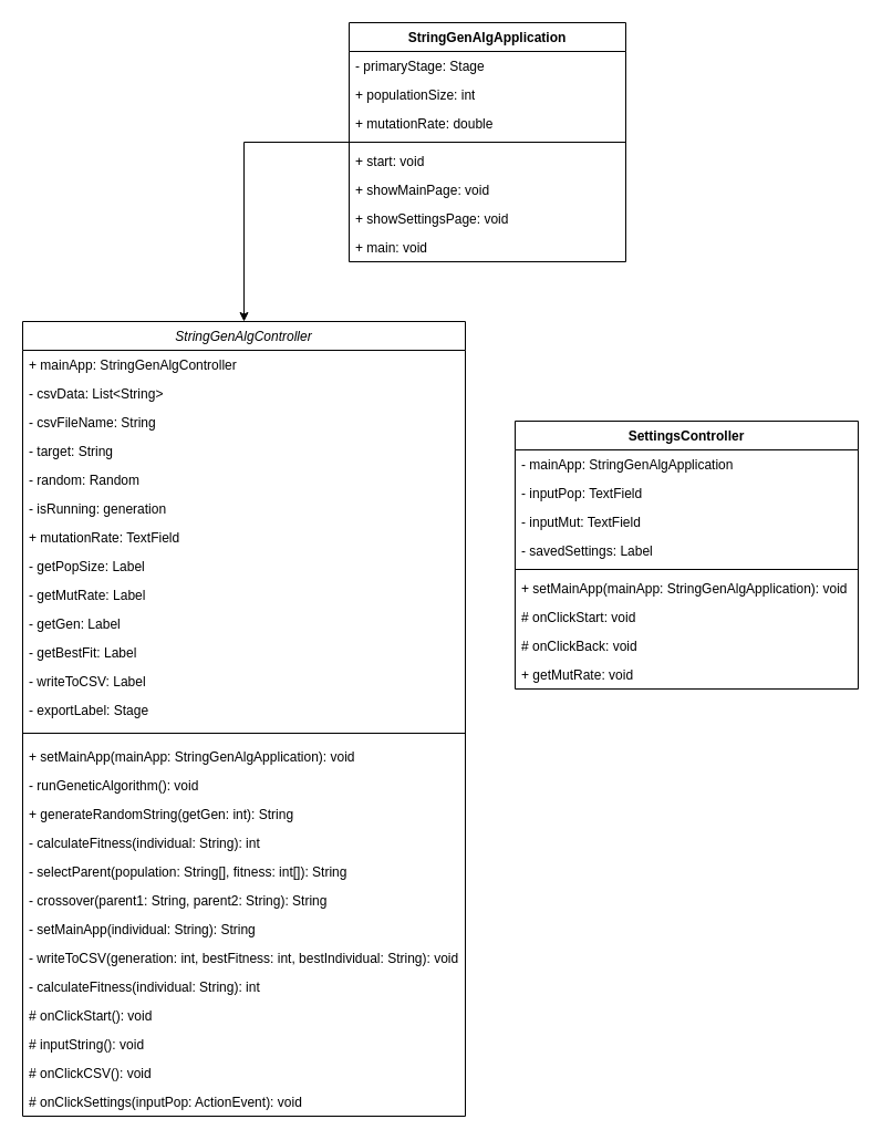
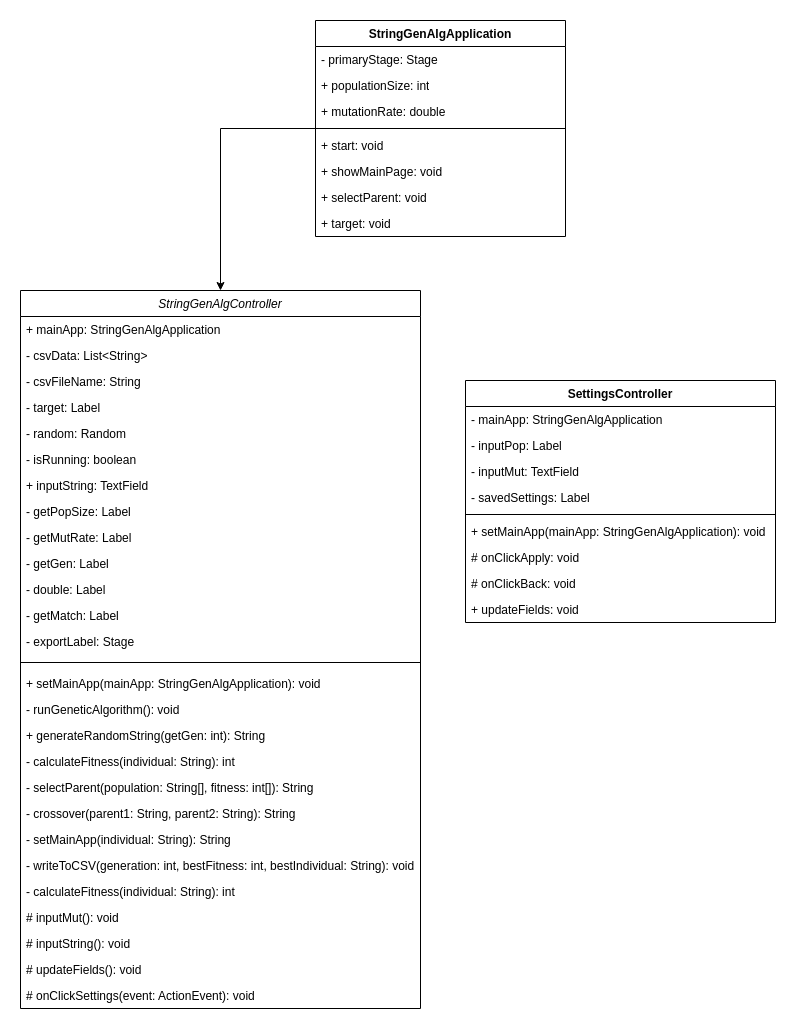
  <mxCell id="0" />
  <mxCell id="1" parent="0" />
  <mxCell id="2" value="StringGenAlgController" style="swimlane;fontStyle=2;align=center;verticalAlign=top;childLayout=stackLayout;horizontal=1;startSize=26;horizontalStack=0;resizeParent=1;resizeLast=0;collapsible=1;marginBottom=0;rounded=0;shadow=0;strokeWidth=1;" parent="1" vertex="1"><mxGeometry x="20" y="290" width="400" height="718" as="geometry"><mxRectangle x="190" y="70" width="160" height="26" as="alternateBounds" /></mxGeometry></mxCell>
- <mxCell id="3" value="+ mainApp: StringGenAlgController" style="text;align=left;verticalAlign=top;spacingLeft=4;spacingRight=4;overflow=hidden;rotatable=0;points=[[0,0.5],[1,0.5]];portConstraint=eastwest;" parent="2" vertex="1"><mxGeometry y="26" width="400" height="26" as="geometry" /></mxCell>
+ <mxCell id="3" value="+ mainApp: StringGenAlgApplication" style="text;align=left;verticalAlign=top;spacingLeft=4;spacingRight=4;overflow=hidden;rotatable=0;points=[[0,0.5],[1,0.5]];portConstraint=eastwest;" parent="2" vertex="1"><mxGeometry y="26" width="400" height="26" as="geometry" /></mxCell>
  <mxCell id="4" value="- csvData: List&lt;String&gt;" style="text;align=left;verticalAlign=top;spacingLeft=4;spacingRight=4;overflow=hidden;rotatable=0;points=[[0,0.5],[1,0.5]];portConstraint=eastwest;rounded=0;shadow=0;html=0;" parent="2" vertex="1"><mxGeometry y="52" width="400" height="26" as="geometry" /></mxCell>
  <mxCell id="5" value="- csvFileName: String" style="text;align=left;verticalAlign=top;spacingLeft=4;spacingRight=4;overflow=hidden;rotatable=0;points=[[0,0.5],[1,0.5]];portConstraint=eastwest;rounded=0;shadow=0;html=0;" parent="2" vertex="1"><mxGeometry y="78" width="400" height="26" as="geometry" /></mxCell>
- <mxCell id="6" value="- target: String" style="text;align=left;verticalAlign=top;spacingLeft=4;spacingRight=4;overflow=hidden;rotatable=0;points=[[0,0.5],[1,0.5]];portConstraint=eastwest;rounded=0;shadow=0;html=0;" vertex="1" parent="2"><mxGeometry y="104" width="400" height="26" as="geometry" /></mxCell>
+ <mxCell id="6" value="- target: Label" style="text;align=left;verticalAlign=top;spacingLeft=4;spacingRight=4;overflow=hidden;rotatable=0;points=[[0,0.5],[1,0.5]];portConstraint=eastwest;rounded=0;shadow=0;html=0;" vertex="1" parent="2"><mxGeometry y="104" width="400" height="26" as="geometry" /></mxCell>
  <mxCell id="7" value="- random: Random" style="text;align=left;verticalAlign=top;spacingLeft=4;spacingRight=4;overflow=hidden;rotatable=0;points=[[0,0.5],[1,0.5]];portConstraint=eastwest;rounded=0;shadow=0;html=0;" vertex="1" parent="2"><mxGeometry y="130" width="400" height="26" as="geometry" /></mxCell>
- <mxCell id="8" value="- isRunning: generation" style="text;align=left;verticalAlign=top;spacingLeft=4;spacingRight=4;overflow=hidden;rotatable=0;points=[[0,0.5],[1,0.5]];portConstraint=eastwest;rounded=0;shadow=0;html=0;" vertex="1" parent="2"><mxGeometry y="156" width="400" height="26" as="geometry" /></mxCell>
- <mxCell id="9" value="+ mutationRate: TextField" style="text;align=left;verticalAlign=top;spacingLeft=4;spacingRight=4;overflow=hidden;rotatable=0;points=[[0,0.5],[1,0.5]];portConstraint=eastwest;rounded=0;shadow=0;html=0;" vertex="1" parent="2"><mxGeometry y="182" width="400" height="26" as="geometry" /></mxCell>
+ <mxCell id="8" value="- isRunning: boolean" style="text;align=left;verticalAlign=top;spacingLeft=4;spacingRight=4;overflow=hidden;rotatable=0;points=[[0,0.5],[1,0.5]];portConstraint=eastwest;rounded=0;shadow=0;html=0;" vertex="1" parent="2"><mxGeometry y="156" width="400" height="26" as="geometry" /></mxCell>
+ <mxCell id="9" value="+ inputString: TextField" style="text;align=left;verticalAlign=top;spacingLeft=4;spacingRight=4;overflow=hidden;rotatable=0;points=[[0,0.5],[1,0.5]];portConstraint=eastwest;rounded=0;shadow=0;html=0;" vertex="1" parent="2"><mxGeometry y="182" width="400" height="26" as="geometry" /></mxCell>
  <mxCell id="10" value="- getPopSize: Label" style="text;align=left;verticalAlign=top;spacingLeft=4;spacingRight=4;overflow=hidden;rotatable=0;points=[[0,0.5],[1,0.5]];portConstraint=eastwest;rounded=0;shadow=0;html=0;" vertex="1" parent="2"><mxGeometry y="208" width="400" height="26" as="geometry" /></mxCell>
  <mxCell id="11" value="- getMutRate: Label" style="text;align=left;verticalAlign=top;spacingLeft=4;spacingRight=4;overflow=hidden;rotatable=0;points=[[0,0.5],[1,0.5]];portConstraint=eastwest;rounded=0;shadow=0;html=0;" vertex="1" parent="2"><mxGeometry y="234" width="400" height="26" as="geometry" /></mxCell>
  <mxCell id="12" value="- getGen: Label" style="text;align=left;verticalAlign=top;spacingLeft=4;spacingRight=4;overflow=hidden;rotatable=0;points=[[0,0.5],[1,0.5]];portConstraint=eastwest;rounded=0;shadow=0;html=0;" vertex="1" parent="2"><mxGeometry y="260" width="400" height="26" as="geometry" /></mxCell>
- <mxCell id="13" value="- getBestFit: Label" style="text;align=left;verticalAlign=top;spacingLeft=4;spacingRight=4;overflow=hidden;rotatable=0;points=[[0,0.5],[1,0.5]];portConstraint=eastwest;rounded=0;shadow=0;html=0;" vertex="1" parent="2"><mxGeometry y="286" width="400" height="26" as="geometry" /></mxCell>
- <mxCell id="14" value="- writeToCSV: Label" style="text;align=left;verticalAlign=top;spacingLeft=4;spacingRight=4;overflow=hidden;rotatable=0;points=[[0,0.5],[1,0.5]];portConstraint=eastwest;rounded=0;shadow=0;html=0;" vertex="1" parent="2"><mxGeometry y="312" width="400" height="26" as="geometry" /></mxCell>
+ <mxCell id="13" value="- double: Label" style="text;align=left;verticalAlign=top;spacingLeft=4;spacingRight=4;overflow=hidden;rotatable=0;points=[[0,0.5],[1,0.5]];portConstraint=eastwest;rounded=0;shadow=0;html=0;" vertex="1" parent="2"><mxGeometry y="286" width="400" height="26" as="geometry" /></mxCell>
+ <mxCell id="14" value="- getMatch: Label" style="text;align=left;verticalAlign=top;spacingLeft=4;spacingRight=4;overflow=hidden;rotatable=0;points=[[0,0.5],[1,0.5]];portConstraint=eastwest;rounded=0;shadow=0;html=0;" vertex="1" parent="2"><mxGeometry y="312" width="400" height="26" as="geometry" /></mxCell>
  <mxCell id="15" value="- exportLabel: Stage" style="text;align=left;verticalAlign=top;spacingLeft=4;spacingRight=4;overflow=hidden;rotatable=0;points=[[0,0.5],[1,0.5]];portConstraint=eastwest;rounded=0;shadow=0;html=0;" vertex="1" parent="2"><mxGeometry y="338" width="400" height="26" as="geometry" /></mxCell>
  <mxCell id="16" value="" style="line;html=1;strokeWidth=1;align=left;verticalAlign=middle;spacingTop=-1;spacingLeft=3;spacingRight=3;rotatable=0;labelPosition=right;points=[];portConstraint=eastwest;" parent="2" vertex="1"><mxGeometry y="364" width="400" height="16" as="geometry" /></mxCell>
  <mxCell id="17" value="+ setMainApp(mainApp: StringGenAlgApplication): void" style="text;align=left;verticalAlign=top;spacingLeft=4;spacingRight=4;overflow=hidden;rotatable=0;points=[[0,0.5],[1,0.5]];portConstraint=eastwest;" parent="2" vertex="1"><mxGeometry y="380" width="400" height="26" as="geometry" /></mxCell>
  <mxCell id="18" value="- runGeneticAlgorithm(): void" style="text;align=left;verticalAlign=top;spacingLeft=4;spacingRight=4;overflow=hidden;rotatable=0;points=[[0,0.5],[1,0.5]];portConstraint=eastwest;" vertex="1" parent="2"><mxGeometry y="406" width="400" height="26" as="geometry" /></mxCell>
  <mxCell id="19" value="+ generateRandomString(getGen: int): String" style="text;align=left;verticalAlign=top;spacingLeft=4;spacingRight=4;overflow=hidden;rotatable=0;points=[[0,0.5],[1,0.5]];portConstraint=eastwest;" vertex="1" parent="2"><mxGeometry y="432" width="400" height="26" as="geometry" /></mxCell>
  <mxCell id="20" value="- calculateFitness(individual: String): int&#10;" style="text;align=left;verticalAlign=top;spacingLeft=4;spacingRight=4;overflow=hidden;rotatable=0;points=[[0,0.5],[1,0.5]];portConstraint=eastwest;" vertex="1" parent="2"><mxGeometry y="458" width="400" height="26" as="geometry" /></mxCell>
  <mxCell id="21" value="- selectParent(population: String[], fitness: int[]): String" style="text;align=left;verticalAlign=top;spacingLeft=4;spacingRight=4;overflow=hidden;rotatable=0;points=[[0,0.5],[1,0.5]];portConstraint=eastwest;" vertex="1" parent="2"><mxGeometry y="484" width="400" height="26" as="geometry" /></mxCell>
  <mxCell id="22" value="- crossover(parent1: String, parent2: String): String" style="text;align=left;verticalAlign=top;spacingLeft=4;spacingRight=4;overflow=hidden;rotatable=0;points=[[0,0.5],[1,0.5]];portConstraint=eastwest;" vertex="1" parent="2"><mxGeometry y="510" width="400" height="26" as="geometry" /></mxCell>
  <mxCell id="23" value="- setMainApp(individual: String): String" style="text;align=left;verticalAlign=top;spacingLeft=4;spacingRight=4;overflow=hidden;rotatable=0;points=[[0,0.5],[1,0.5]];portConstraint=eastwest;" vertex="1" parent="2"><mxGeometry y="536" width="400" height="26" as="geometry" /></mxCell>
  <mxCell id="24" value="- writeToCSV(generation: int, bestFitness: int, bestIndividual: String): void" style="text;align=left;verticalAlign=top;spacingLeft=4;spacingRight=4;overflow=hidden;rotatable=0;points=[[0,0.5],[1,0.5]];portConstraint=eastwest;" vertex="1" parent="2"><mxGeometry y="562" width="400" height="26" as="geometry" /></mxCell>
  <mxCell id="25" value="- calculateFitness(individual: String): int&#10;" style="text;align=left;verticalAlign=top;spacingLeft=4;spacingRight=4;overflow=hidden;rotatable=0;points=[[0,0.5],[1,0.5]];portConstraint=eastwest;" vertex="1" parent="2"><mxGeometry y="588" width="400" height="26" as="geometry" /></mxCell>
- <mxCell id="26" value="# onClickStart(): void" style="text;align=left;verticalAlign=top;spacingLeft=4;spacingRight=4;overflow=hidden;rotatable=0;points=[[0,0.5],[1,0.5]];portConstraint=eastwest;" vertex="1" parent="2"><mxGeometry y="614" width="400" height="26" as="geometry" /></mxCell>
+ <mxCell id="26" value="# inputMut(): void" style="text;align=left;verticalAlign=top;spacingLeft=4;spacingRight=4;overflow=hidden;rotatable=0;points=[[0,0.5],[1,0.5]];portConstraint=eastwest;" vertex="1" parent="2"><mxGeometry y="614" width="400" height="26" as="geometry" /></mxCell>
  <mxCell id="27" value="# inputString(): void" style="text;align=left;verticalAlign=top;spacingLeft=4;spacingRight=4;overflow=hidden;rotatable=0;points=[[0,0.5],[1,0.5]];portConstraint=eastwest;" vertex="1" parent="2"><mxGeometry y="640" width="400" height="26" as="geometry" /></mxCell>
- <mxCell id="28" value="# onClickCSV(): void" style="text;align=left;verticalAlign=top;spacingLeft=4;spacingRight=4;overflow=hidden;rotatable=0;points=[[0,0.5],[1,0.5]];portConstraint=eastwest;" vertex="1" parent="2"><mxGeometry y="666" width="400" height="26" as="geometry" /></mxCell>
- <mxCell id="29" value="# onClickSettings(inputPop: ActionEvent): void" style="text;align=left;verticalAlign=top;spacingLeft=4;spacingRight=4;overflow=hidden;rotatable=0;points=[[0,0.5],[1,0.5]];portConstraint=eastwest;" vertex="1" parent="2"><mxGeometry y="692" width="400" height="26" as="geometry" /></mxCell>
+ <mxCell id="28" value="# updateFields(): void" style="text;align=left;verticalAlign=top;spacingLeft=4;spacingRight=4;overflow=hidden;rotatable=0;points=[[0,0.5],[1,0.5]];portConstraint=eastwest;" vertex="1" parent="2"><mxGeometry y="666" width="400" height="26" as="geometry" /></mxCell>
+ <mxCell id="29" value="# onClickSettings(event: ActionEvent): void" style="text;align=left;verticalAlign=top;spacingLeft=4;spacingRight=4;overflow=hidden;rotatable=0;points=[[0,0.5],[1,0.5]];portConstraint=eastwest;" vertex="1" parent="2"><mxGeometry y="692" width="400" height="26" as="geometry" /></mxCell>
  <mxCell id="30" value="SettingsController" style="swimlane;fontStyle=1;align=center;verticalAlign=top;childLayout=stackLayout;horizontal=1;startSize=26;horizontalStack=0;resizeParent=1;resizeParentMax=0;resizeLast=0;collapsible=1;marginBottom=0;whiteSpace=wrap;html=1;" vertex="1" parent="1"><mxGeometry x="465" y="380" width="310" height="242" as="geometry" /></mxCell>
  <mxCell id="31" value="- mainApp: StringGenAlgApplication" style="text;strokeColor=none;fillColor=none;align=left;verticalAlign=top;spacingLeft=4;spacingRight=4;overflow=hidden;rotatable=0;points=[[0,0.5],[1,0.5]];portConstraint=eastwest;whiteSpace=wrap;html=1;" vertex="1" parent="30"><mxGeometry y="26" width="310" height="26" as="geometry" /></mxCell>
- <mxCell id="32" value="- inputPop: TextField" style="text;strokeColor=none;fillColor=none;align=left;verticalAlign=top;spacingLeft=4;spacingRight=4;overflow=hidden;rotatable=0;points=[[0,0.5],[1,0.5]];portConstraint=eastwest;whiteSpace=wrap;html=1;" vertex="1" parent="30"><mxGeometry y="52" width="310" height="26" as="geometry" /></mxCell>
+ <mxCell id="32" value="- inputPop: Label" style="text;strokeColor=none;fillColor=none;align=left;verticalAlign=top;spacingLeft=4;spacingRight=4;overflow=hidden;rotatable=0;points=[[0,0.5],[1,0.5]];portConstraint=eastwest;whiteSpace=wrap;html=1;" vertex="1" parent="30"><mxGeometry y="52" width="310" height="26" as="geometry" /></mxCell>
  <mxCell id="33" value="- inputMut: TextField" style="text;strokeColor=none;fillColor=none;align=left;verticalAlign=top;spacingLeft=4;spacingRight=4;overflow=hidden;rotatable=0;points=[[0,0.5],[1,0.5]];portConstraint=eastwest;whiteSpace=wrap;html=1;" vertex="1" parent="30"><mxGeometry y="78" width="310" height="26" as="geometry" /></mxCell>
  <mxCell id="34" value="- savedSettings: Label" style="text;strokeColor=none;fillColor=none;align=left;verticalAlign=top;spacingLeft=4;spacingRight=4;overflow=hidden;rotatable=0;points=[[0,0.5],[1,0.5]];portConstraint=eastwest;whiteSpace=wrap;html=1;" vertex="1" parent="30"><mxGeometry y="104" width="310" height="26" as="geometry" /></mxCell>
  <mxCell id="35" value="" style="line;strokeWidth=1;fillColor=none;align=left;verticalAlign=middle;spacingTop=-1;spacingLeft=3;spacingRight=3;rotatable=0;labelPosition=right;points=[];portConstraint=eastwest;strokeColor=inherit;" vertex="1" parent="30"><mxGeometry y="130" width="310" height="8" as="geometry" /></mxCell>
  <mxCell id="36" value="&lt;span style=&quot;text-wrap-mode: nowrap;&quot;&gt;+ setMainApp(mainApp: StringGenAlgApplication): void&lt;/span&gt;" style="text;strokeColor=none;fillColor=none;align=left;verticalAlign=top;spacingLeft=4;spacingRight=4;overflow=hidden;rotatable=0;points=[[0,0.5],[1,0.5]];portConstraint=eastwest;whiteSpace=wrap;html=1;" vertex="1" parent="30"><mxGeometry y="138" width="310" height="26" as="geometry" /></mxCell>
- <mxCell id="37" value="&lt;span style=&quot;text-wrap-mode: nowrap;&quot;&gt;# onClickStart: void&lt;/span&gt;" style="text;strokeColor=none;fillColor=none;align=left;verticalAlign=top;spacingLeft=4;spacingRight=4;overflow=hidden;rotatable=0;points=[[0,0.5],[1,0.5]];portConstraint=eastwest;whiteSpace=wrap;html=1;" vertex="1" parent="30"><mxGeometry y="164" width="310" height="26" as="geometry" /></mxCell>
+ <mxCell id="37" value="&lt;span style=&quot;text-wrap-mode: nowrap;&quot;&gt;# onClickApply: void&lt;/span&gt;" style="text;strokeColor=none;fillColor=none;align=left;verticalAlign=top;spacingLeft=4;spacingRight=4;overflow=hidden;rotatable=0;points=[[0,0.5],[1,0.5]];portConstraint=eastwest;whiteSpace=wrap;html=1;" vertex="1" parent="30"><mxGeometry y="164" width="310" height="26" as="geometry" /></mxCell>
  <mxCell id="38" value="&lt;span style=&quot;text-wrap-mode: nowrap;&quot;&gt;# onClickBack: void&lt;/span&gt;" style="text;strokeColor=none;fillColor=none;align=left;verticalAlign=top;spacingLeft=4;spacingRight=4;overflow=hidden;rotatable=0;points=[[0,0.5],[1,0.5]];portConstraint=eastwest;whiteSpace=wrap;html=1;" vertex="1" parent="30"><mxGeometry y="190" width="310" height="26" as="geometry" /></mxCell>
- <mxCell id="39" value="&lt;span style=&quot;text-wrap-mode: nowrap;&quot;&gt;+ getMutRate: void&lt;/span&gt;" style="text;strokeColor=none;fillColor=none;align=left;verticalAlign=top;spacingLeft=4;spacingRight=4;overflow=hidden;rotatable=0;points=[[0,0.5],[1,0.5]];portConstraint=eastwest;whiteSpace=wrap;html=1;" vertex="1" parent="30"><mxGeometry y="216" width="310" height="26" as="geometry" /></mxCell>
+ <mxCell id="39" value="&lt;span style=&quot;text-wrap-mode: nowrap;&quot;&gt;+ updateFields: void&lt;/span&gt;" style="text;strokeColor=none;fillColor=none;align=left;verticalAlign=top;spacingLeft=4;spacingRight=4;overflow=hidden;rotatable=0;points=[[0,0.5],[1,0.5]];portConstraint=eastwest;whiteSpace=wrap;html=1;" vertex="1" parent="30"><mxGeometry y="216" width="310" height="26" as="geometry" /></mxCell>
  <mxCell id="40" value="StringGenAlgApplication" style="swimlane;fontStyle=1;align=center;verticalAlign=top;childLayout=stackLayout;horizontal=1;startSize=26;horizontalStack=0;resizeParent=1;resizeParentMax=0;resizeLast=0;collapsible=1;marginBottom=0;whiteSpace=wrap;html=1;" vertex="1" parent="1"><mxGeometry x="315" y="20" width="250" height="216" as="geometry" /></mxCell>
  <mxCell id="41" value="- primaryStage: Stage" style="text;strokeColor=none;fillColor=none;align=left;verticalAlign=top;spacingLeft=4;spacingRight=4;overflow=hidden;rotatable=0;points=[[0,0.5],[1,0.5]];portConstraint=eastwest;whiteSpace=wrap;html=1;" vertex="1" parent="40"><mxGeometry y="26" width="250" height="26" as="geometry" /></mxCell>
  <mxCell id="42" value="+ populationSize: int" style="text;strokeColor=none;fillColor=none;align=left;verticalAlign=top;spacingLeft=4;spacingRight=4;overflow=hidden;rotatable=0;points=[[0,0.5],[1,0.5]];portConstraint=eastwest;whiteSpace=wrap;html=1;" vertex="1" parent="40"><mxGeometry y="52" width="250" height="26" as="geometry" /></mxCell>
  <mxCell id="43" value="+ mutationRate: double" style="text;strokeColor=none;fillColor=none;align=left;verticalAlign=top;spacingLeft=4;spacingRight=4;overflow=hidden;rotatable=0;points=[[0,0.5],[1,0.5]];portConstraint=eastwest;whiteSpace=wrap;html=1;" vertex="1" parent="40"><mxGeometry y="78" width="250" height="26" as="geometry" /></mxCell>
  <mxCell id="44" value="" style="line;strokeWidth=1;fillColor=none;align=left;verticalAlign=middle;spacingTop=-1;spacingLeft=3;spacingRight=3;rotatable=0;labelPosition=right;points=[];portConstraint=eastwest;strokeColor=inherit;" vertex="1" parent="40"><mxGeometry y="104" width="250" height="8" as="geometry" /></mxCell>
  <mxCell id="45" value="+ start: void" style="text;strokeColor=none;fillColor=none;align=left;verticalAlign=top;spacingLeft=4;spacingRight=4;overflow=hidden;rotatable=0;points=[[0,0.5],[1,0.5]];portConstraint=eastwest;whiteSpace=wrap;html=1;" vertex="1" parent="40"><mxGeometry y="112" width="250" height="26" as="geometry" /></mxCell>
  <mxCell id="46" value="+ showMainPage: void" style="text;strokeColor=none;fillColor=none;align=left;verticalAlign=top;spacingLeft=4;spacingRight=4;overflow=hidden;rotatable=0;points=[[0,0.5],[1,0.5]];portConstraint=eastwest;whiteSpace=wrap;html=1;" vertex="1" parent="40"><mxGeometry y="138" width="250" height="26" as="geometry" /></mxCell>
- <mxCell id="47" value="+ showSettingsPage: void" style="text;strokeColor=none;fillColor=none;align=left;verticalAlign=top;spacingLeft=4;spacingRight=4;overflow=hidden;rotatable=0;points=[[0,0.5],[1,0.5]];portConstraint=eastwest;whiteSpace=wrap;html=1;" vertex="1" parent="40"><mxGeometry y="164" width="250" height="26" as="geometry" /></mxCell>
- <mxCell id="48" value="+ main: void" style="text;strokeColor=none;fillColor=none;align=left;verticalAlign=top;spacingLeft=4;spacingRight=4;overflow=hidden;rotatable=0;points=[[0,0.5],[1,0.5]];portConstraint=eastwest;whiteSpace=wrap;html=1;" vertex="1" parent="40"><mxGeometry y="190" width="250" height="26" as="geometry" /></mxCell>
+ <mxCell id="47" value="+ selectParent: void" style="text;strokeColor=none;fillColor=none;align=left;verticalAlign=top;spacingLeft=4;spacingRight=4;overflow=hidden;rotatable=0;points=[[0,0.5],[1,0.5]];portConstraint=eastwest;whiteSpace=wrap;html=1;" vertex="1" parent="40"><mxGeometry y="164" width="250" height="26" as="geometry" /></mxCell>
+ <mxCell id="48" value="+ target: void" style="text;strokeColor=none;fillColor=none;align=left;verticalAlign=top;spacingLeft=4;spacingRight=4;overflow=hidden;rotatable=0;points=[[0,0.5],[1,0.5]];portConstraint=eastwest;whiteSpace=wrap;html=1;" vertex="1" parent="40"><mxGeometry y="190" width="250" height="26" as="geometry" /></mxCell>
  <mxCell id="49" style="edgeStyle=orthogonalEdgeStyle;rounded=0;orthogonalLoop=1;jettySize=auto;html=1;" edge="1" parent="1" source="44" target="2"><mxGeometry relative="1" as="geometry" /></mxCell>
